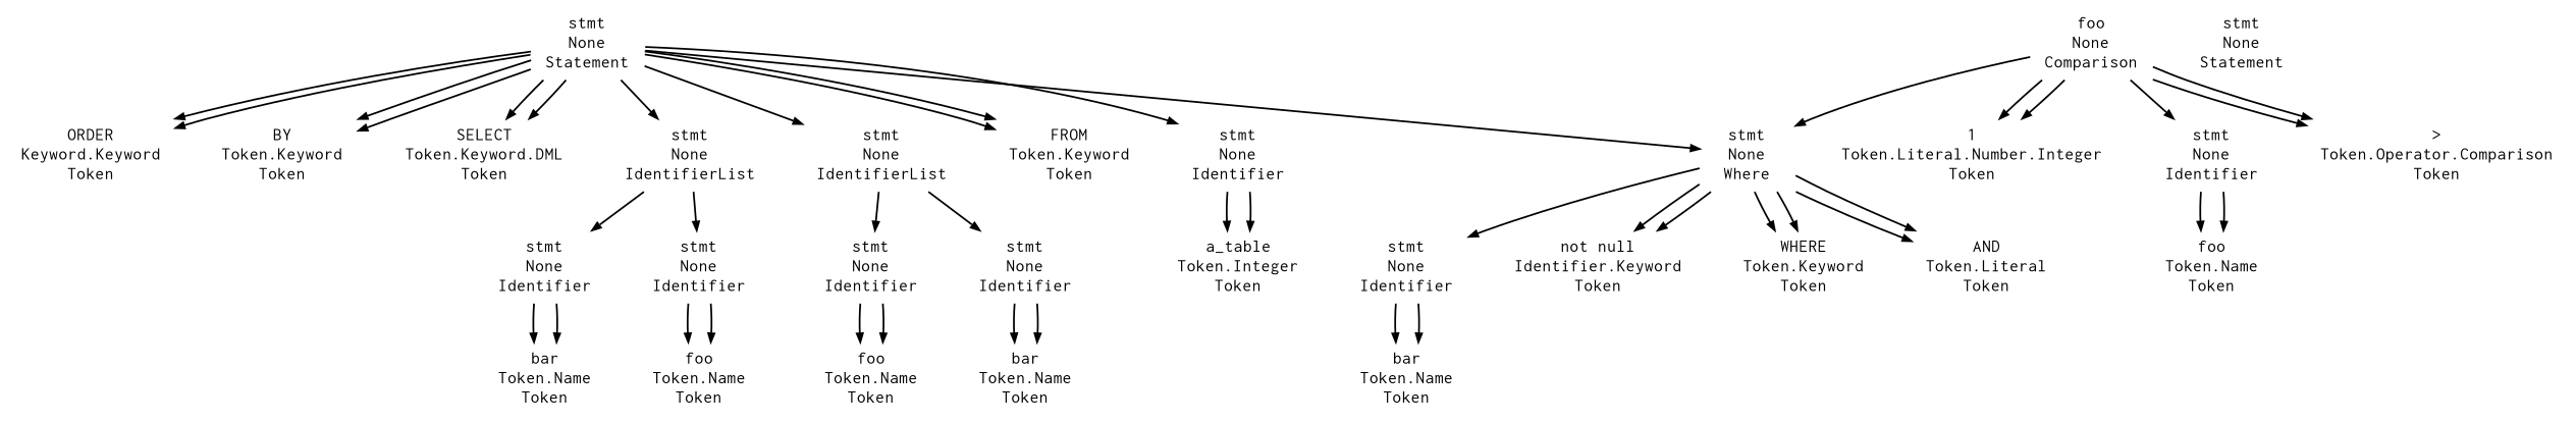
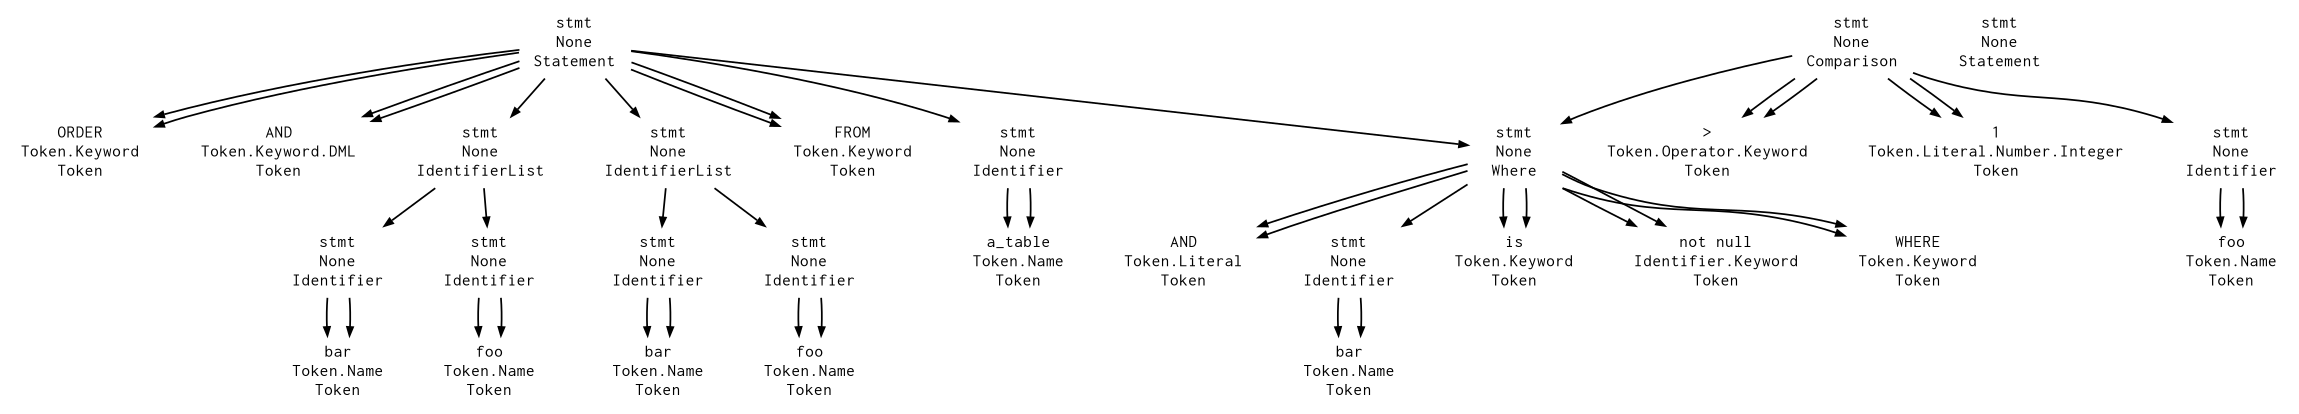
  digraph {
    ranksep=.3
    node [fontname=Courier fontsize=10 shape=none]
    edge [arrowsize=.5]
    n1 [height=.1 label="stmt\nNone\nStatement"]
-   n2 [height=.1 label="SELECT\nToken.Keyword.DML\nToken"]
+   n2 [height=.1 label="AND\nToken.Keyword.DML\nToken"]
    n3 [height=.1 label="stmt\nNone\nIdentifierList"]
    n4 [height=.1 label="FROM\nToken.Keyword\nToken"]
    n5 [height=.1 label="stmt\nNone\nIdentifier"]
    n6 [height=.1 label="stmt\nNone\nWhere"]
-   n7 [height=.1 label="ORDER\nKeyword.Keyword\nToken"]
-   n8 [height=.1 label="BY\nToken.Keyword\nToken"]
+   n7 [height=.1 label="ORDER\nToken.Keyword\nToken"]
    n9 [height=.1 label="stmt\nNone\nIdentifierList"]
    n10 [height=.1 label="stmt\nNone\nIdentifier"]
    n11 [height=.1 label="stmt\nNone\nIdentifier"]
-   n12 [height=.1 label="a_table\nToken.Integer\nToken"]
+   n12 [height=.1 label="a_table\nToken.Name\nToken"]
    n13 [height=.1 label="WHERE\nToken.Keyword\nToken"]
    n14 [height=.1 label="AND\nToken.Literal\nToken"]
    n15 [height=.1 label="stmt\nNone\nIdentifier"]
+   n16 [height=.1 label="is\nToken.Keyword\nToken"]
    n17 [height=.1 label="not null\nIdentifier.Keyword\nToken"]
    n18 [height=.1 label="stmt\nNone\nIdentifier"]
    n19 [height=.1 label="stmt\nNone\nIdentifier"]
    n20 [height=.1 label="foo\nToken.Name\nToken"]
    n21 [height=.1 label="bar\nToken.Name\nToken"]
-   n22 [height=.1 label="foo\nNone\nComparison"]
+   n22 [height=.1 label="stmt\nNone\nComparison"]
    n23 [height=.1 label="stmt\nNone\nIdentifier"]
-   n24 [height=.1 label=">\nToken.Operator.Comparison\nToken"]
+   n24 [height=.1 label=">\nToken.Operator.Keyword\nToken"]
    n25 [height=.1 label="1\nToken.Literal.Number.Integer\nToken"]
    n26 [height=.1 label="bar\nToken.Name\nToken"]
    n27 [height=.1 label="foo\nToken.Name\nToken"]
    n28 [height=.1 label="foo\nToken.Name\nToken"]
    n29 [height=.1 label="bar\nToken.Name\nToken"]
    n30 [height=.1 label="stmt\nNone\nStatement"]
    n1 -> n2
    n1 -> n2
    n1 -> n3
    n1 -> n4
    n1 -> n4
    n1 -> n5
    n1 -> n6
    n1 -> n7
    n1 -> n7
-   n1 -> n8
-   n1 -> n8
    n1 -> n9
    n3 -> n10
    n3 -> n11
    n5 -> n12
    n5 -> n12
    n6 -> n13
    n6 -> n13
    n6 -> n14
    n6 -> n14
    n6 -> n15
+   n6 -> n16
+   n6 -> n16
    n6 -> n17
    n6 -> n17
    n9 -> n18
    n9 -> n19
    n10 -> n20
    n10 -> n20
    n11 -> n21
    n11 -> n21
    n15 -> n26
    n15 -> n26
    n18 -> n28
    n18 -> n28
    n19 -> n29
    n19 -> n29
    n22 -> n6
    n22 -> n23
    n22 -> n24
    n22 -> n24
    n22 -> n25
    n22 -> n25
    n23 -> n27
    n23 -> n27
  }
